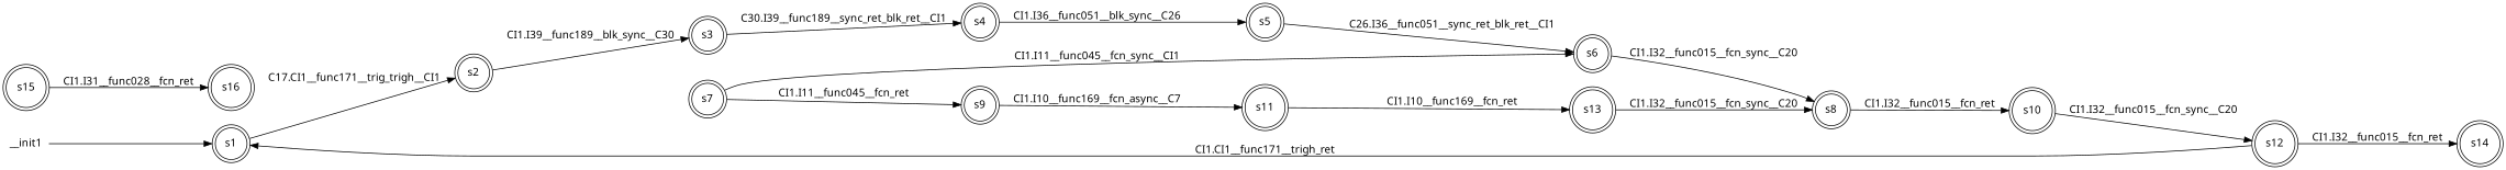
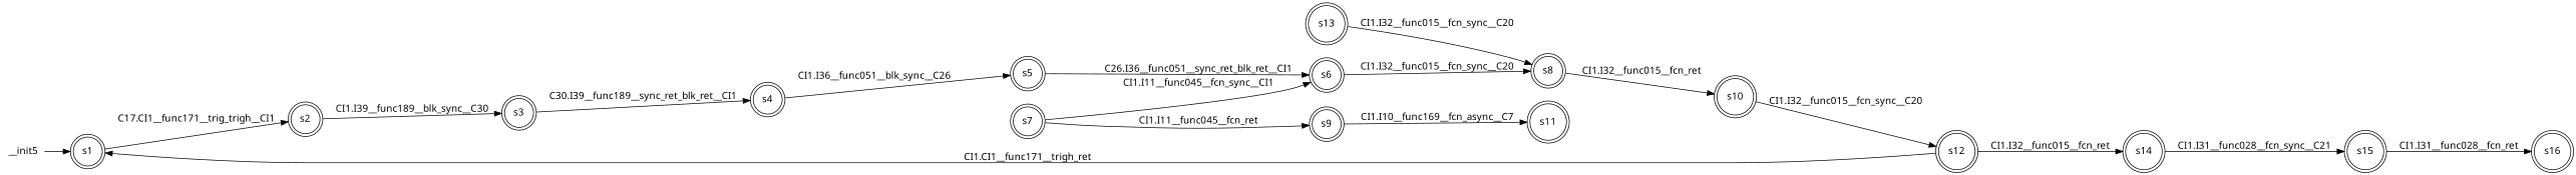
  digraph {
    fontname="Noto Sans"
    rankdir=LR
    node [fontname="Noto Sans" shape=doublecircle]
    edge [fontname="Noto Sans"]
    n1 [label=<s1>]
    n2 [label=<s2>]
    n3 [label=<s3>]
    n4 [label=<s4>]
    n5 [label=<s5>]
    n6 [label=<s6>]
    n7 [label=<s8>]
    n8 [label=<s7>]
    n9 [label=<s9>]
    n10 [label=<s10>]
    n11 [label=<s11>]
    n12 [label=<s12>]
    n13 [label=<s13>]
    n14 [label=<s14>]
    n15 [label=<s15>]
    n16 [label=<s16>]
-   __init1 [shape=none]
+   __init1 [shape=none label=__init5]
    n1 -> n2 [label=<C17.CI1__func171__trig_trigh__CI1>]
    n2 -> n3 [label=<CI1.I39__func189__blk_sync__C30>]
    n3 -> n4 [label=<C30.I39__func189__sync_ret_blk_ret__CI1>]
    n4 -> n5 [label=<CI1.I36__func051__blk_sync__C26>]
    n5 -> n6 [label=<C26.I36__func051__sync_ret_blk_ret__CI1>]
    n6 -> n7 [label=<CI1.I32__func015__fcn_sync__C20>]
    n7 -> n10 [label=<CI1.I32__func015__fcn_ret>]
    n8 -> n6 [label=<CI1.I11__func045__fcn_sync__CI1>]
    n8 -> n9 [label=<CI1.I11__func045__fcn_ret>]
    n9 -> n11 [label=<CI1.I10__func169__fcn_async__C7>]
    n10 -> n12 [label=<CI1.I32__func015__fcn_sync__C20>]
-   n11 -> n13 [label=<CI1.I10__func169__fcn_ret>]
    n12 -> n1 [label=<CI1.CI1__func171__trigh_ret>]
    n12 -> n14 [label=<CI1.I32__func015__fcn_ret>]
    n13 -> n7 [label=<CI1.I32__func015__fcn_sync__C20>]
+   n14 -> n15 [label=<CI1.I31__func028__fcn_sync__C21>]
    n15 -> n16 [label=<CI1.I31__func028__fcn_ret>]
    __init1 -> n1
  }
